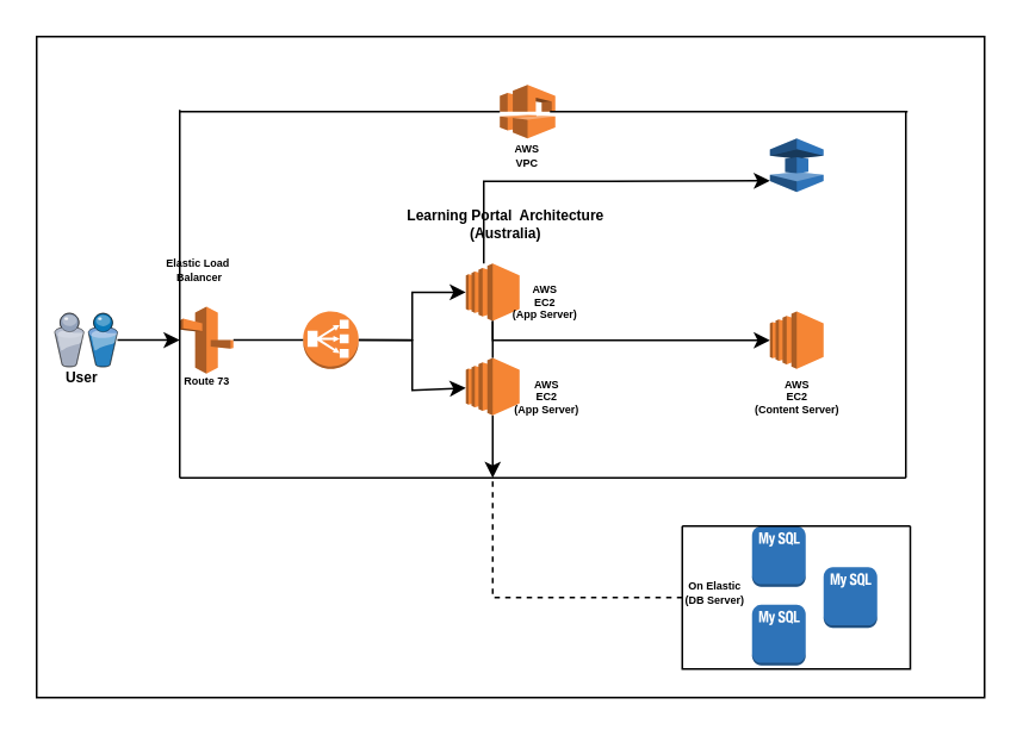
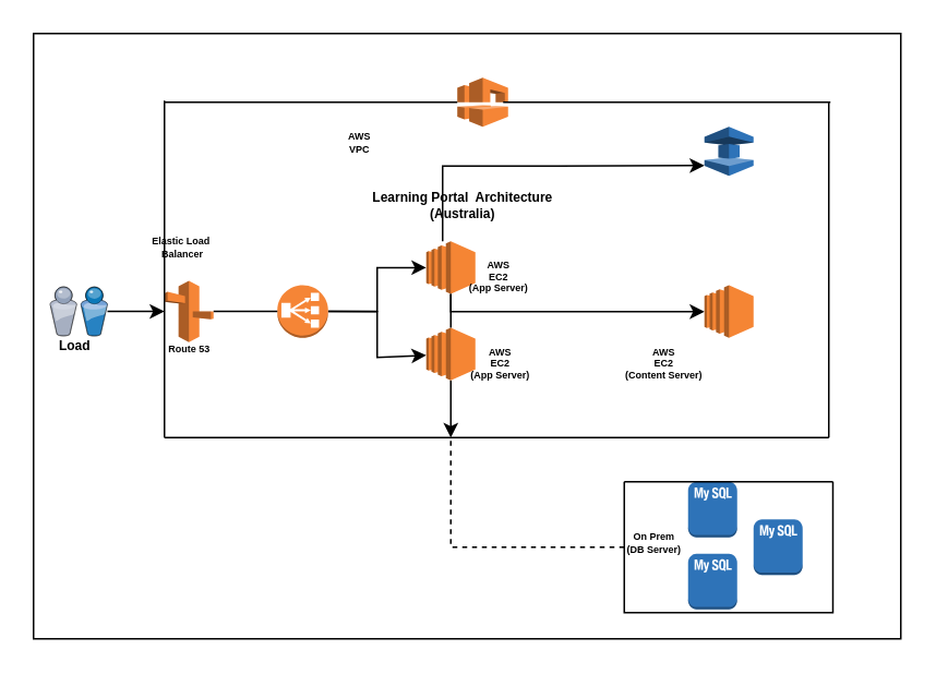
  <mxCell id="0" />
  <mxCell id="1" parent="0" />
  <mxCell id="2" value="" style="whiteSpace=wrap;html=1;aspect=fixed;fontSize=6;" parent="1" vertex="1"><mxGeometry x="350" y="292" width="80" height="80" as="geometry" /></mxCell>
  <mxCell id="3" value="" style="rounded=0;whiteSpace=wrap;html=1;fontSize=4;" parent="1" vertex="1"><mxGeometry x="20" y="20" width="530" height="370" as="geometry" /></mxCell>
  <mxCell id="4" value="" style="edgeStyle=orthogonalEdgeStyle;rounded=0;orthogonalLoop=1;jettySize=auto;html=1;startArrow=none;" parent="1" source="29" target="10" edge="1"><mxGeometry relative="1" as="geometry" /></mxCell>
  <mxCell id="5" value="" style="outlineConnect=0;dashed=0;verticalLabelPosition=bottom;verticalAlign=top;align=center;html=1;shape=mxgraph.aws3.route_53;fillColor=#F58536;gradientColor=none;" parent="1" vertex="1"><mxGeometry x="100" y="171.12" width="30" height="37.5" as="geometry" /></mxCell>
  <mxCell id="6" value="" style="verticalLabelPosition=bottom;sketch=0;aspect=fixed;html=1;verticalAlign=top;strokeColor=none;align=center;outlineConnect=0;shape=mxgraph.citrix.users;" parent="1" vertex="1"><mxGeometry x="30" y="174.87" width="35.17" height="30" as="geometry" /></mxCell>
  <mxCell id="7" style="edgeStyle=orthogonalEdgeStyle;rounded=0;orthogonalLoop=1;jettySize=auto;html=1;entryX=0;entryY=0.79;entryDx=0;entryDy=0;entryPerimeter=0;" parent="1" source="10" target="12" edge="1"><mxGeometry relative="1" as="geometry"><Array as="points"><mxPoint x="270" y="101" /><mxPoint x="340" y="101" /></Array></mxGeometry></mxCell>
  <mxCell id="8" value="" style="edgeStyle=orthogonalEdgeStyle;rounded=0;orthogonalLoop=1;jettySize=auto;html=1;" parent="1" source="10" target="11" edge="1"><mxGeometry relative="1" as="geometry"><Array as="points"><mxPoint x="275" y="190" /></Array></mxGeometry></mxCell>
  <mxCell id="9" style="edgeStyle=none;rounded=0;orthogonalLoop=1;jettySize=auto;html=1;fontSize=6;startArrow=none;" parent="1" source="36" edge="1"><mxGeometry relative="1" as="geometry"><mxPoint x="275" y="267" as="targetPoint" /></mxGeometry></mxCell>
  <mxCell id="10" value="" style="outlineConnect=0;dashed=0;verticalLabelPosition=bottom;verticalAlign=top;align=center;html=1;shape=mxgraph.aws3.ec2;fillColor=#F58534;gradientColor=none;" parent="1" vertex="1"><mxGeometry x="260" y="147" width="30" height="32.12" as="geometry" /></mxCell>
  <mxCell id="11" value="" style="outlineConnect=0;dashed=0;verticalLabelPosition=bottom;verticalAlign=top;align=center;html=1;shape=mxgraph.aws3.ec2;fillColor=#F58534;gradientColor=none;" parent="1" vertex="1"><mxGeometry x="430" y="173.8" width="30" height="32.13" as="geometry" /></mxCell>
  <mxCell id="12" value="" style="outlineConnect=0;dashed=0;verticalLabelPosition=bottom;verticalAlign=top;align=center;html=1;shape=mxgraph.aws3.elasticache;fillColor=#2E73B8;gradientColor=none;" parent="1" vertex="1"><mxGeometry x="430" y="77" width="30" height="30" as="geometry" /></mxCell>
  <mxCell id="13" value="" style="outlineConnect=0;dashed=0;verticalLabelPosition=bottom;verticalAlign=top;align=center;html=1;shape=mxgraph.aws3.mysql_db_instance_2;fillColor=#2E73B8;gradientColor=none;" parent="1" vertex="1"><mxGeometry x="420" y="294" width="30" height="34" as="geometry" /></mxCell>
  <mxCell id="14" value="" style="endArrow=classic;html=1;rounded=0;entryX=0;entryY=0.5;entryDx=0;entryDy=0;entryPerimeter=0;" parent="1" source="6" target="5" edge="1"><mxGeometry width="50" height="50" relative="1" as="geometry"><mxPoint x="230" y="257" as="sourcePoint" /><mxPoint x="280" y="207" as="targetPoint" /></mxGeometry></mxCell>
- <mxCell id="15" value="&lt;font style=&quot;font-size: 8px&quot;&gt;&lt;b&gt;User&lt;/b&gt;&lt;/font&gt;" style="text;html=1;align=center;verticalAlign=middle;resizable=0;points=[];autosize=1;strokeColor=none;fillColor=none;" parent="1" vertex="1"><mxGeometry x="30" y="200" width="30" height="20" as="geometry" /></mxCell>
+ <mxCell id="15" value="&lt;font style=&quot;font-size: 8px&quot;&gt;&lt;b&gt;Load&lt;/b&gt;&lt;/font&gt;" style="text;html=1;align=center;verticalAlign=middle;resizable=0;points=[];autosize=1;strokeColor=none;fillColor=none;" parent="1" vertex="1"><mxGeometry x="30" y="200" width="30" height="20" as="geometry" /></mxCell>
  <mxCell id="16" value="&lt;font style=&quot;font-size: 6px&quot;&gt;&lt;b&gt;Elastic Load&lt;br&gt;&amp;nbsp;Balancer&lt;/b&gt;&lt;/font&gt;" style="text;html=1;align=center;verticalAlign=middle;resizable=0;points=[];autosize=1;strokeColor=none;fillColor=none;fontSize=6;" parent="1" vertex="1"><mxGeometry x="84.5" y="140.94" width="50" height="20" as="geometry" /></mxCell>
- <mxCell id="17" value="&lt;b&gt;&lt;font style=&quot;font-size: 6px&quot;&gt;Route 73&lt;/font&gt;&lt;/b&gt;" style="text;html=1;align=center;verticalAlign=middle;resizable=0;points=[];autosize=1;strokeColor=none;fillColor=none;fontSize=4;" parent="1" vertex="1"><mxGeometry x="95" y="207.94" width="40" height="10" as="geometry" /></mxCell>
- <mxCell id="18" value="&lt;b&gt;&lt;font style=&quot;font-size: 6px&quot;&gt;AWS&lt;br&gt;EC2&lt;br&gt;(Content Server)&lt;/font&gt;&lt;/b&gt;" style="text;html=1;align=center;verticalAlign=middle;resizable=0;points=[];autosize=1;strokeColor=none;fillColor=none;fontSize=4;" parent="1" vertex="1"><mxGeometry x="415" y="212" width="60" height="20" as="geometry" /></mxCell>
+ <mxCell id="17" value="&lt;b&gt;&lt;font style=&quot;font-size: 6px&quot;&gt;Route 53&lt;/font&gt;&lt;/b&gt;" style="text;html=1;align=center;verticalAlign=middle;resizable=0;points=[];autosize=1;strokeColor=none;fillColor=none;fontSize=4;" parent="1" vertex="1"><mxGeometry x="95" y="207.94" width="40" height="10" as="geometry" /></mxCell>
+ <mxCell id="18" value="&lt;b&gt;&lt;font style=&quot;font-size: 6px&quot;&gt;AWS&lt;br&gt;EC2&lt;br&gt;(Content Server)&lt;/font&gt;&lt;/b&gt;" style="text;html=1;align=center;verticalAlign=middle;resizable=0;points=[];autosize=1;strokeColor=none;fillColor=none;fontSize=4;" parent="1" vertex="1"><mxGeometry x="375" y="212" width="60" height="20" as="geometry" /></mxCell>
  <mxCell id="19" value="&lt;b&gt;&lt;font style=&quot;font-size: 6px&quot;&gt;AWS&lt;br&gt;EC2&lt;br&gt;(App Server)&lt;/font&gt;&lt;/b&gt;" style="text;html=1;align=center;verticalAlign=middle;resizable=0;points=[];autosize=1;strokeColor=none;fillColor=none;fontSize=4;" parent="1" vertex="1"><mxGeometry x="280" y="212" width="50" height="20" as="geometry" /></mxCell>
  <mxCell id="20" value="" style="outlineConnect=0;dashed=0;verticalLabelPosition=bottom;verticalAlign=top;align=center;html=1;shape=mxgraph.aws3.vpc;fillColor=#F58536;gradientColor=none;fontSize=4;" parent="1" vertex="1"><mxGeometry x="279" y="47" width="31" height="30" as="geometry" /></mxCell>
- <mxCell id="21" value="&lt;b&gt;&lt;font style=&quot;font-size: 6px&quot;&gt;AWS&lt;br&gt;VPC&lt;/font&gt;&lt;/b&gt;" style="text;html=1;align=center;verticalAlign=middle;resizable=0;points=[];autosize=1;strokeColor=none;fillColor=none;fontSize=4;" parent="1" vertex="1"><mxGeometry x="279" y="77" width="30" height="20" as="geometry" /></mxCell>
+ <mxCell id="21" value="&lt;b&gt;&lt;font style=&quot;font-size: 6px&quot;&gt;AWS&lt;br&gt;VPC&lt;/font&gt;&lt;/b&gt;" style="text;html=1;align=center;verticalAlign=middle;resizable=0;points=[];autosize=1;strokeColor=none;fillColor=none;fontSize=4;" parent="1" vertex="1"><mxGeometry x="204" y="77" width="30" height="20" as="geometry" /></mxCell>
  <mxCell id="22" value="" style="endArrow=none;html=1;rounded=0;fontSize=4;entryX=0;entryY=0.5;entryDx=0;entryDy=0;entryPerimeter=0;" parent="1" target="20" edge="1"><mxGeometry width="50" height="50" relative="1" as="geometry"><mxPoint x="100" y="62" as="sourcePoint" /><mxPoint x="250" y="107" as="targetPoint" /></mxGeometry></mxCell>
  <mxCell id="23" value="" style="endArrow=none;html=1;rounded=0;fontSize=4;" parent="1" edge="1"><mxGeometry width="50" height="50" relative="1" as="geometry"><mxPoint x="100" y="267" as="sourcePoint" /><mxPoint x="100" y="61" as="targetPoint" /><Array as="points"><mxPoint x="100" y="241" /></Array></mxGeometry></mxCell>
  <mxCell id="24" value="" style="endArrow=none;html=1;rounded=0;fontSize=4;" parent="1" edge="1"><mxGeometry width="50" height="50" relative="1" as="geometry"><mxPoint x="100" y="267" as="sourcePoint" /><mxPoint x="506" y="267" as="targetPoint" /><Array as="points" /></mxGeometry></mxCell>
  <mxCell id="25" value="" style="endArrow=none;html=1;rounded=0;fontSize=4;" parent="1" edge="1"><mxGeometry width="50" height="50" relative="1" as="geometry"><mxPoint x="506" y="62" as="sourcePoint" /><mxPoint x="506" y="267" as="targetPoint" /></mxGeometry></mxCell>
  <mxCell id="26" value="" style="endArrow=none;html=1;rounded=0;fontSize=4;exitX=1;exitY=0.5;exitDx=0;exitDy=0;exitPerimeter=0;" parent="1" edge="1"><mxGeometry width="50" height="50" relative="1" as="geometry"><mxPoint x="307" y="62" as="sourcePoint" /><mxPoint x="507" y="62" as="targetPoint" /><Array as="points" /></mxGeometry></mxCell>
  <mxCell id="27" value="&lt;font style=&quot;font-size: 8px&quot;&gt;&lt;b&gt;Learning Portal&amp;nbsp; Architecture&lt;br&gt;(Australia)&lt;/b&gt;&lt;/font&gt;" style="text;html=1;align=center;verticalAlign=middle;resizable=0;points=[];autosize=1;strokeColor=none;fillColor=none;fontSize=4;" parent="1" vertex="1"><mxGeometry x="217" y="115" width="130" height="20" as="geometry" /></mxCell>
  <mxCell id="28" style="edgeStyle=none;rounded=0;orthogonalLoop=1;jettySize=auto;html=1;fontSize=6;" parent="1" source="29" target="36" edge="1"><mxGeometry relative="1" as="geometry"><Array as="points"><mxPoint x="230" y="190" /><mxPoint x="230" y="218" /></Array></mxGeometry></mxCell>
  <mxCell id="29" value="" style="outlineConnect=0;dashed=0;verticalLabelPosition=bottom;verticalAlign=top;align=center;html=1;shape=mxgraph.aws3.classic_load_balancer;fillColor=#F58536;gradientColor=none;" parent="1" vertex="1"><mxGeometry x="169" y="173.8" width="31" height="32.13" as="geometry" /></mxCell>
  <mxCell id="30" value="" style="edgeStyle=orthogonalEdgeStyle;rounded=0;orthogonalLoop=1;jettySize=auto;html=1;endArrow=none;" parent="1" source="5" target="29" edge="1"><mxGeometry relative="1" as="geometry"><mxPoint x="120" y="189.95" as="sourcePoint" /><mxPoint x="270" y="204.88" as="targetPoint" /></mxGeometry></mxCell>
  <mxCell id="31" value="" style="endArrow=none;dashed=1;html=1;rounded=0;fontSize=6;exitX=0;exitY=0.5;exitDx=0;exitDy=0;" parent="1" source="32" edge="1"><mxGeometry width="50" height="50" relative="1" as="geometry"><mxPoint x="265.081" y="390" as="sourcePoint" /><mxPoint x="275" y="267" as="targetPoint" /><Array as="points"><mxPoint x="275" y="334" /></Array></mxGeometry></mxCell>
  <mxCell id="32" value="" style="swimlane;startSize=0;fontSize=6;" parent="1" vertex="1"><mxGeometry x="381" y="294" width="127.5" height="80" as="geometry" /></mxCell>
  <mxCell id="33" value="" style="outlineConnect=0;dashed=0;verticalLabelPosition=bottom;verticalAlign=top;align=center;html=1;shape=mxgraph.aws3.mysql_db_instance_2;fillColor=#2E73B8;gradientColor=none;" vertex="1" parent="32"><mxGeometry x="39" y="44" width="30" height="34" as="geometry" /></mxCell>
- <mxCell id="34" value="&lt;b&gt;&lt;font style=&quot;font-size: 6px&quot;&gt;On Elastic&lt;br&gt;(DB Server)&lt;/font&gt;&lt;/b&gt;" style="text;html=1;align=center;verticalAlign=middle;resizable=0;points=[];autosize=1;strokeColor=none;fillColor=none;fontSize=4;" parent="32" vertex="1"><mxGeometry x="-7" y="28" width="50" height="20" as="geometry" /></mxCell>
+ <mxCell id="34" value="&lt;b&gt;&lt;font style=&quot;font-size: 6px&quot;&gt;On Prem&lt;br&gt;(DB Server)&lt;/font&gt;&lt;/b&gt;" style="text;html=1;align=center;verticalAlign=middle;resizable=0;points=[];autosize=1;strokeColor=none;fillColor=none;fontSize=4;" parent="32" vertex="1"><mxGeometry x="-7" y="28" width="50" height="20" as="geometry" /></mxCell>
  <mxCell id="35" value="" style="outlineConnect=0;dashed=0;verticalLabelPosition=bottom;verticalAlign=top;align=center;html=1;shape=mxgraph.aws3.mysql_db_instance_2;fillColor=#2E73B8;gradientColor=none;" vertex="1" parent="32"><mxGeometry x="79" y="23" width="30" height="34" as="geometry" /></mxCell>
  <mxCell id="36" value="" style="outlineConnect=0;dashed=0;verticalLabelPosition=bottom;verticalAlign=top;align=center;html=1;shape=mxgraph.aws3.ec2;fillColor=#F58534;gradientColor=none;" parent="1" vertex="1"><mxGeometry x="260" y="199.88" width="30" height="32.12" as="geometry" /></mxCell>
  <mxCell id="37" value="" style="edgeStyle=none;rounded=0;orthogonalLoop=1;jettySize=auto;html=1;fontSize=6;endArrow=none;" parent="1" source="10" target="36" edge="1"><mxGeometry relative="1" as="geometry"><mxPoint x="275" y="267" as="targetPoint" /><mxPoint x="275" y="161.12" as="sourcePoint" /></mxGeometry></mxCell>
  <mxCell id="38" value="&lt;b&gt;&lt;font style=&quot;font-size: 6px&quot;&gt;AWS&lt;br&gt;EC2&lt;br&gt;(App Server)&lt;/font&gt;&lt;/b&gt;" style="text;html=1;align=center;verticalAlign=middle;resizable=0;points=[];autosize=1;strokeColor=none;fillColor=none;fontSize=4;" parent="1" vertex="1"><mxGeometry x="279" y="159.12" width="50" height="20" as="geometry" /></mxCell>
